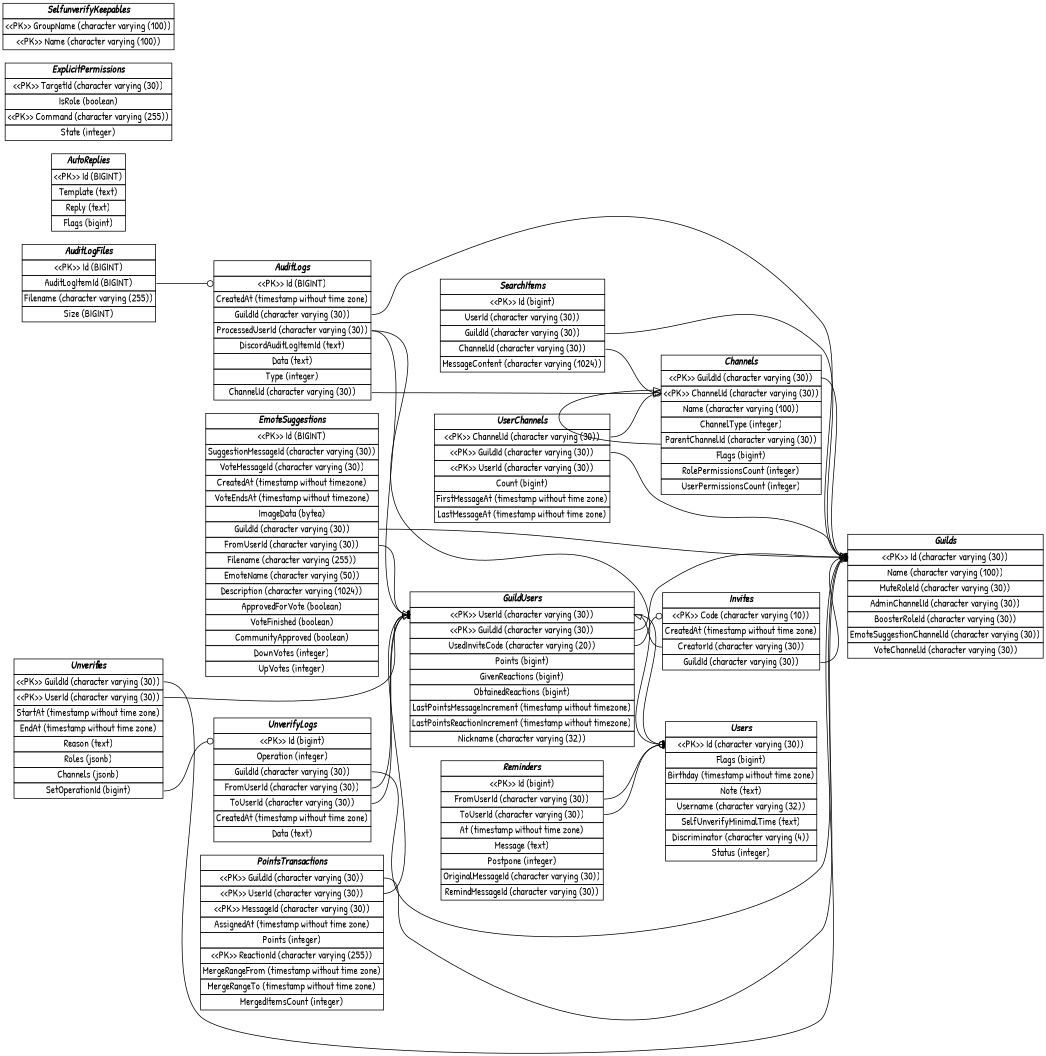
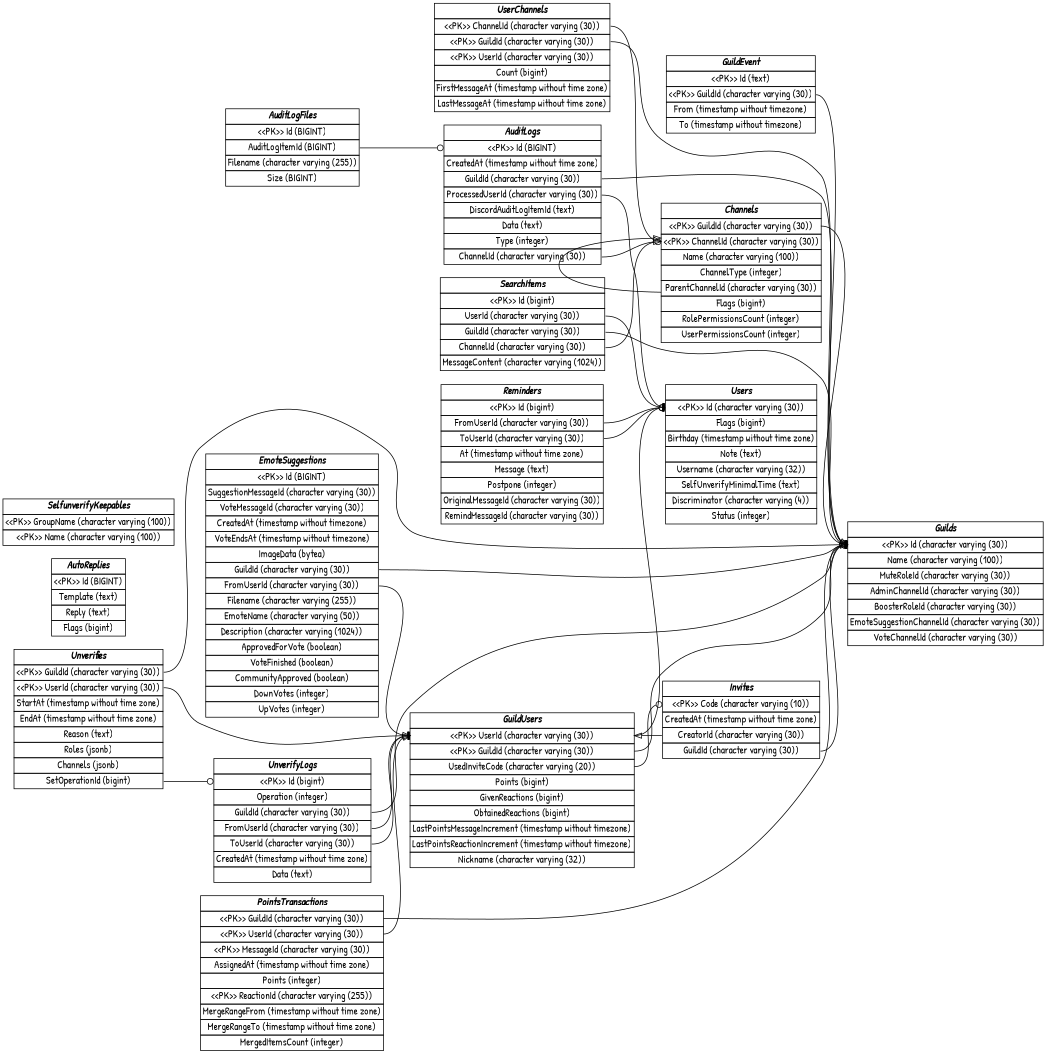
  digraph {
    fontname="Patrick Hand"
    rankdir=LR
    node [fontname="Patrick Hand" shape=plain]
    edge [arrowhead=onormal fontname="Patrick Hand" headport=Id tailport=GuildId]
    n1 [label=<         <table border="0" cellborder="1" cellspacing="0">             <tr><td><i><b>AuditLogFiles</b></i></td></tr>             <tr>                 <td port="Id">&lt;&lt;PK&gt;&gt; Id (BIGINT)</td>             </tr>             <tr>                 <td port="AuditLogItemId">AuditLogItemId (BIGINT)</td>             </tr>             <tr>                 <td port="Filename">Filename (character varying (255))</td>             </tr>             <tr>                 <td port="Size">Size (BIGINT)</td>             </tr>         </table>     >]
    n2 [label=<         <table border="0" cellborder="1" cellspacing="0">             <tr><td><i><b>AuditLogs</b></i></td></tr>             <tr>                 <td port="Id">&lt;&lt;PK&gt;&gt; Id (BIGINT)</td>             </tr>             <tr>                 <td port="CreatedAt">CreatedAt (timestamp without time zone)</td>             </tr>             <tr>                 <td port="GuildId">GuildId (character varying (30))</td>             </tr>             <tr>                 <td port="ProcessedUserId">ProcessedUserId (character varying (30))</td>             </tr>             <tr>                 <td port="DiscordAuditLogItemId">DiscordAuditLogItemId (text)</td>             </tr>             <tr>                 <td port="Data">Data (text)</td>             </tr>             <tr>                 <td port="Type">Type (integer)</td>             </tr>             <tr>                 <td port="ChannelId">ChannelId (character varying (30))</td>             </tr>         </table>     >]
    n3 [label=<         <table border="0" cellborder="1" cellspacing="0">             <tr><td><i><b>Channels</b></i></td></tr>             <tr>                 <td port="GuildId">&lt;&lt;PK&gt;&gt; GuildId (character varying (30))</td>             </tr>             <tr>                 <td port="ChannelId">&lt;&lt;PK&gt;&gt; ChannelId (character varying (30))</td>             </tr>             <tr>                 <td port="Name">Name (character varying (100))</td>             </tr>             <tr>                 <td port="ChannelType">ChannelType (integer)</td>             </tr>             <tr>                 <td port="ParentChannelId">ParentChannelId (character varying (30))</td>             </tr>             <tr>                 <td port="Flags">Flags (bigint)</td>             </tr>             <tr>                 <td port="RolePermissionsCount">RolePermissionsCount (integer)</td>             </tr>             <tr>                 <td port="UserPermissionsCount">UserPermissionsCount (integer)</td>             </tr>         </table>     >]
    n4 [label=<         <table border="0" cellborder="1" cellspacing="0">             <tr><td><i><b>GuildUsers</b></i></td></tr>             <tr>                 <td port="UserId">&lt;&lt;PK&gt;&gt; UserId (character varying (30))</td>             </tr>             <tr>                 <td port="GuildId">&lt;&lt;PK&gt;&gt; GuildId (character varying (30))</td>             </tr>             <tr>                 <td port="UsedInviteCode">UsedInviteCode (character varying (20))</td>             </tr>             <tr>                 <td port="Points">Points (bigint)</td>             </tr>             <tr>                 <td port="GivenReactions">GivenReactions (bigint)</td>             </tr>             <tr>                 <td port="ObtainedReactions">ObtainedReactions (bigint)</td>             </tr>             <tr>                 <td port="LastPointsMessageIncrement">LastPointsMessageIncrement (timestamp without timezone)</td>             </tr>             <tr>                 <td port="LastPointsReactionIncrement">LastPointsReactionIncrement (timestamp without timezone)</td>             </tr>             <tr>                 <td port="Nickname">Nickname (character varying (32))</td>             </tr>         </table>     >]
    n5 [label=<         <table border="0" cellborder="1" cellspacing="0">             <tr><td><i><b>Guilds</b></i></td></tr>             <tr>                 <td port="Id">&lt;&lt;PK&gt;&gt; Id (character varying (30))</td>             </tr>             <tr>                 <td port="Name">Name (character varying (100))</td>             </tr>             <tr>                 <td port="MuteRoleId">MuteRoleId (character varying (30))</td>             </tr>             <tr>                 <td port="AdminChannelId">AdminChannelId (character varying (30))</td>             </tr>             <tr>                 <td port="BoosterRoleId">BoosterRoleId (character varying (30))</td>             </tr>             <tr>                 <td port="EmoteSuggestionChannelId">EmoteSuggestionChannelId (character varying (30))</td>             </tr>             <tr>                 <td port="VoteChannelId">VoteChannelId (character varying (30))</td>             </tr>         </table>     >]
    n6 [label=<         <table border="0" cellborder="1" cellspacing="0">             <tr><td><i><b>Users</b></i></td></tr>             <tr>                 <td port="Id">&lt;&lt;PK&gt;&gt; Id (character varying (30))</td>             </tr>             <tr>                 <td port="Flags">Flags (bigint)</td>             </tr>             <tr>                 <td port="Birthday">Birthday (timestamp without time zone)</td>             </tr>             <tr>                 <td port="Note">Note (text)</td>             </tr>             <tr>                 <td port="Username">Username (character varying (32))</td>             </tr>             <tr>                 <td port="SelfUnverifyMinimalTime">SelfUnverifyMinimalTime (text)</td>             </tr>             <tr>                 <td port="Discriminator">Discriminator (character varying (4))</td>             </tr>             <tr>                 <td port="Status">Status (integer)</td>             </tr>         </table>     >]
    n7 [label=<         <table border="0" cellborder="1" cellspacing="0">             <tr><td><i><b>Invites</b></i></td></tr>             <tr>                 <td port="Code">&lt;&lt;PK&gt;&gt; Code (character varying (10))</td>             </tr>             <tr>                 <td port="CreatedAt">CreatedAt (timestamp without time zone)</td>             </tr>             <tr>                 <td port="CreatorId">CreatorId (character varying (30))</td>             </tr>             <tr>                 <td port="GuildId">GuildId (character varying (30))</td>             </tr>         </table>     >]
    n8 [label=<         <table border="0" cellborder="1" cellspacing="0">             <tr><td><i><b>AutoReplies</b></i></td></tr>             <tr>                 <td port="Id">&lt;&lt;PK&gt;&gt; Id (BIGINT)</td>             </tr>             <tr>                 <td port="Template">Template (text)</td>             </tr>             <tr>                 <td port="Reply">Reply (text)</td>             </tr>             <tr>                 <td port="Flags">Flags (bigint)</td>             </tr>         </table>     >]
    n9 [label=<         <table border="0" cellborder="1" cellspacing="0">             <tr><td><i><b>EmoteSuggestions</b></i></td></tr>             <tr>                 <td port="Id">&lt;&lt;PK&gt;&gt; Id (BIGINT)</td>             </tr>             <tr>                 <td port="SuggestionMessageId">SuggestionMessageId (character varying (30))</td>             </tr>             <tr>                 <td port="VoteMessageId">VoteMessageId (character varying (30))</td>             </tr>             <tr>                 <td port="CreatedAt">CreatedAt (timestamp without timezone)</td>             </tr>             <tr>                 <td port="VoteEndsAt">VoteEndsAt (timestamp without timezone)</td>             </tr>             <tr>                 <td port="ImageData">ImageData (bytea)</td>             </tr>             <tr>                 <td port="GuildId">GuildId (character varying (30))</td>             </tr>             <tr>                 <td port="FromUserId">FromUserId (character varying (30))</td>             </tr>             <tr>                 <td port="Filename">Filename (character varying (255))</td>             </tr>             <tr>                 <td port="EmoteName">EmoteName (character varying (50))</td>             </tr>             <tr>                 <td port="Description">Description (character varying (1024))</td>             </tr>             <tr>                 <td port="ApprovedForVote">ApprovedForVote (boolean)</td>             </tr>             <tr>                 <td port="VoteFinished">VoteFinished (boolean)</td>             </tr>             <tr>                 <td port="CommunityApproved">CommunityApproved (boolean)</td>             </tr>             <tr>                 <td port="DownVotes">DownVotes (integer)</td>             </tr>             <tr>                 <td port="UpVotes">UpVotes (integer)</td>             </tr>         </table>     >]
-   n10 [label=<         <table border="0" cellborder="1" cellspacing="0">             <tr><td><i><b>ExplicitPermissions</b></i></td></tr>             <tr>                 <td port="TargetId">&lt;&lt;PK&gt;&gt; TargetId (character varying (30))</td>             </tr>             <tr>                 <td port="IsRole">IsRole (boolean)</td>             </tr>             <tr>                 <td port="Command">&lt;&lt;PK&gt;&gt; Command (character varying (255))</td>             </tr>             <tr>                 <td port="State">State (integer)</td>             </tr>         </table>     >]
+   n11 [label=<         <table border="0" cellborder="1" cellspacing="0">             <tr><td><i><b>GuildEvent</b></i></td></tr>             <tr>                 <td port="Id">&lt;&lt;PK&gt;&gt; Id (text)</td>             </tr>             <tr>                 <td port="GuildId">&lt;&lt;PK&gt;&gt; GuildId (character varying (30))</td>             </tr>             <tr>                 <td port="From">From (timestamp without timezone)</td>             </tr>             <tr>                 <td port="To">To (timestamp without timezone)</td>             </tr>         </table>     >]
    n12 [label=<         <table border="0" cellborder="1" cellspacing="0">             <tr><td><i><b>PointsTransactions</b></i></td></tr>             <tr>                 <td port="GuildId">&lt;&lt;PK&gt;&gt; GuildId (character varying (30))</td>             </tr>             <tr>                 <td port="UserId">&lt;&lt;PK&gt;&gt; UserId (character varying (30))</td>             </tr>             <tr>                 <td port="MessageId">&lt;&lt;PK&gt;&gt; MessageId (character varying (30))</td>             </tr>             <tr>                 <td port="AssignedAt">AssignedAt (timestamp without time zone)</td>             </tr>             <tr>                 <td port="Points">Points (integer)</td>             </tr>             <tr>                 <td port="ReactionId">&lt;&lt;PK&gt;&gt; ReactionId (character varying (255))</td>             </tr>             <tr>                 <td port="MergeRangeFrom">MergeRangeFrom (timestamp without time zone)</td>             </tr>             <tr>                 <td port="MergeRangeTo">MergeRangeTo (timestamp without time zone)</td>             </tr>             <tr>                 <td port="MergedItemsCount">MergedItemsCount (integer)</td>             </tr>         </table>     >]
    n13 [label=<         <table border="0" cellborder="1" cellspacing="0">             <tr><td><i><b>Reminders</b></i></td></tr>             <tr>                 <td port="Id">&lt;&lt;PK&gt;&gt; Id (bigint)</td>             </tr>             <tr>                 <td port="FromUserId">FromUserId (character varying (30))</td>             </tr>             <tr>                 <td port="ToUserId">ToUserId (character varying (30))</td>             </tr>             <tr>                 <td port="At">At (timestamp without time zone)</td>             </tr>             <tr>                 <td port="Message">Message (text)</td>             </tr>             <tr>                 <td port="Postpone">Postpone (integer)</td>             </tr>             <tr>                 <td port="OriginalMessageId">OriginalMessageId (character varying (30))</td>             </tr>             <tr>                 <td port="RemindMessageId">RemindMessageId (character varying (30))</td>             </tr>         </table>     >]
    n14 [label=<         <table border="0" cellborder="1" cellspacing="0">             <tr><td><i><b>SearchItems</b></i></td></tr>             <tr>                 <td port="Id">&lt;&lt;PK&gt;&gt; Id (bigint)</td>             </tr>             <tr>                 <td port="UserId">UserId (character varying (30))</td>             </tr>             <tr>                 <td port="GuildId">GuildId (character varying (30))</td>             </tr>             <tr>                 <td port="ChannelId">ChannelId (character varying (30))</td>             </tr>             <tr>                 <td port="MessageContent">MessageContent (character varying (1024))</td>             </tr>         </table>     >]
    n15 [label=<         <table border="0" cellborder="1" cellspacing="0">             <tr><td><i><b>SelfunverifyKeepables</b></i></td></tr>             <tr>                 <td port="GroupName">&lt;&lt;PK&gt;&gt; GroupName (character varying (100))</td>             </tr>             <tr>                 <td port="Name">&lt;&lt;PK&gt;&gt; Name (character varying (100))</td>             </tr>         </table>     >]
    n16 [label=<         <table border="0" cellborder="1" cellspacing="0">             <tr><td><i><b>Unverifies</b></i></td></tr>             <tr>                 <td port="GuildId">&lt;&lt;PK&gt;&gt; GuildId (character varying (30))</td>             </tr>             <tr>                 <td port="UserId">&lt;&lt;PK&gt;&gt; UserId (character varying (30))</td>             </tr>             <tr>                 <td port="StartAt">StartAt (timestamp without time zone)</td>             </tr>             <tr>                 <td port="EndAt">EndAt (timestamp without time zone)</td>             </tr>             <tr>                 <td port="Reason">Reason (text)</td>             </tr>             <tr>                 <td port="Roles">Roles (jsonb)</td>             </tr>             <tr>                 <td port="Channels">Channels (jsonb)</td>             </tr>             <tr>                 <td port="SetOperationId">SetOperationId (bigint)</td>             </tr>         </table>     >]
    n17 [label=<         <table border="0" cellborder="1" cellspacing="0">             <tr><td><i><b>UnverifyLogs</b></i></td></tr>             <tr>                 <td port="Id">&lt;&lt;PK&gt;&gt; Id (bigint)</td>             </tr>             <tr>                 <td port="Operation">Operation (integer)</td>             </tr>             <tr>                 <td port="GuildId">GuildId (character varying (30))</td>             </tr>             <tr>                 <td port="FromUserId">FromUserId (character varying (30))</td>             </tr>             <tr>                 <td port="ToUserId">ToUserId (character varying (30))</td>             </tr>             <tr>                 <td port="CreatedAt">CreatedAt (timestamp without time zone)</td>             </tr>             <tr>                 <td port="Data">Data (text)</td>             </tr>         </table>     >]
    n18 [label=<         <table border="0" cellborder="1" cellspacing="0">             <tr><td><i><b>UserChannels</b></i></td></tr>             <tr>                 <td port="ChannelId">&lt;&lt;PK&gt;&gt; ChannelId (character varying (30))</td>             </tr>             <tr>                 <td port="GuildId">&lt;&lt;PK&gt;&gt; GuildId (character varying (30))</td>             </tr>             <tr>                 <td port="UserId">&lt;&lt;PK&gt;&gt; UserId (character varying (30))</td>             </tr>             <tr>                 <td port="Count">Count (bigint)</td>             </tr>             <tr>                 <td port="FirstMessageAt">FirstMessageAt (timestamp without time zone)</td>             </tr>             <tr>                 <td port="LastMessageAt">LastMessageAt (timestamp without time zone)</td>             </tr>         </table>     >]
    n1 -> n2 [arrowhead=odot tailport=AuditLogItemId]
    n2 -> n3 [headport=ChannelId tailport=ChannelId]
-   n2 -> n4 [arrowhead=tee headport=UserId tailport=ProcessedUserId]
    n2 -> n5 [arrowhead=odot]
    n2 -> n6 [arrowhead=tee tailport=ProcessedUserId]
    n3 -> n3 [headport=ChannelId tailport=ParentChannelId]
    n3 -> n5 [arrowhead=tee]
    n4 -> n5 [arrowhead=tee]
    n4 -> n6 [arrowhead=odot tailport=UserId]
    n4 -> n7 [arrowhead=odot headport=Code tailport=UsedInviteCode]
    n7 -> n4 [headport=UserId tailport=CreatorId]
    n7 -> n5 [arrowhead=odot]
    n9 -> n4 [headport=UserId tailport=FromUserId]
    n9 -> n5
+   n11 -> n5 [arrowhead=tee]
    n12 -> n4 [headport=UserId tailport=UserId]
    n12 -> n5 [arrowhead=tee]
    n13 -> n6 [arrowhead=odot tailport=FromUserId]
    n13 -> n6 [arrowhead=tee tailport=ToUserId]
    n14 -> n3 [arrowhead=odot headport=ChannelId tailport=ChannelId]
    n14 -> n5
+   n14 -> n6 [arrowhead=tee tailport=UserId]
    n16 -> n4 [arrowhead=tee headport=UserId tailport=UserId]
    n16 -> n5
    n16 -> n17 [arrowhead=odot tailport=SetOperationId]
    n17 -> n4 [headport=UserId tailport=FromUserId]
    n17 -> n4 [arrowhead=tee headport=UserId tailport=ToUserId]
    n17 -> n5 [arrowhead=odot]
    n18 -> n3 [headport=ChannelId tailport=ChannelId]
    n18 -> n5
  }
